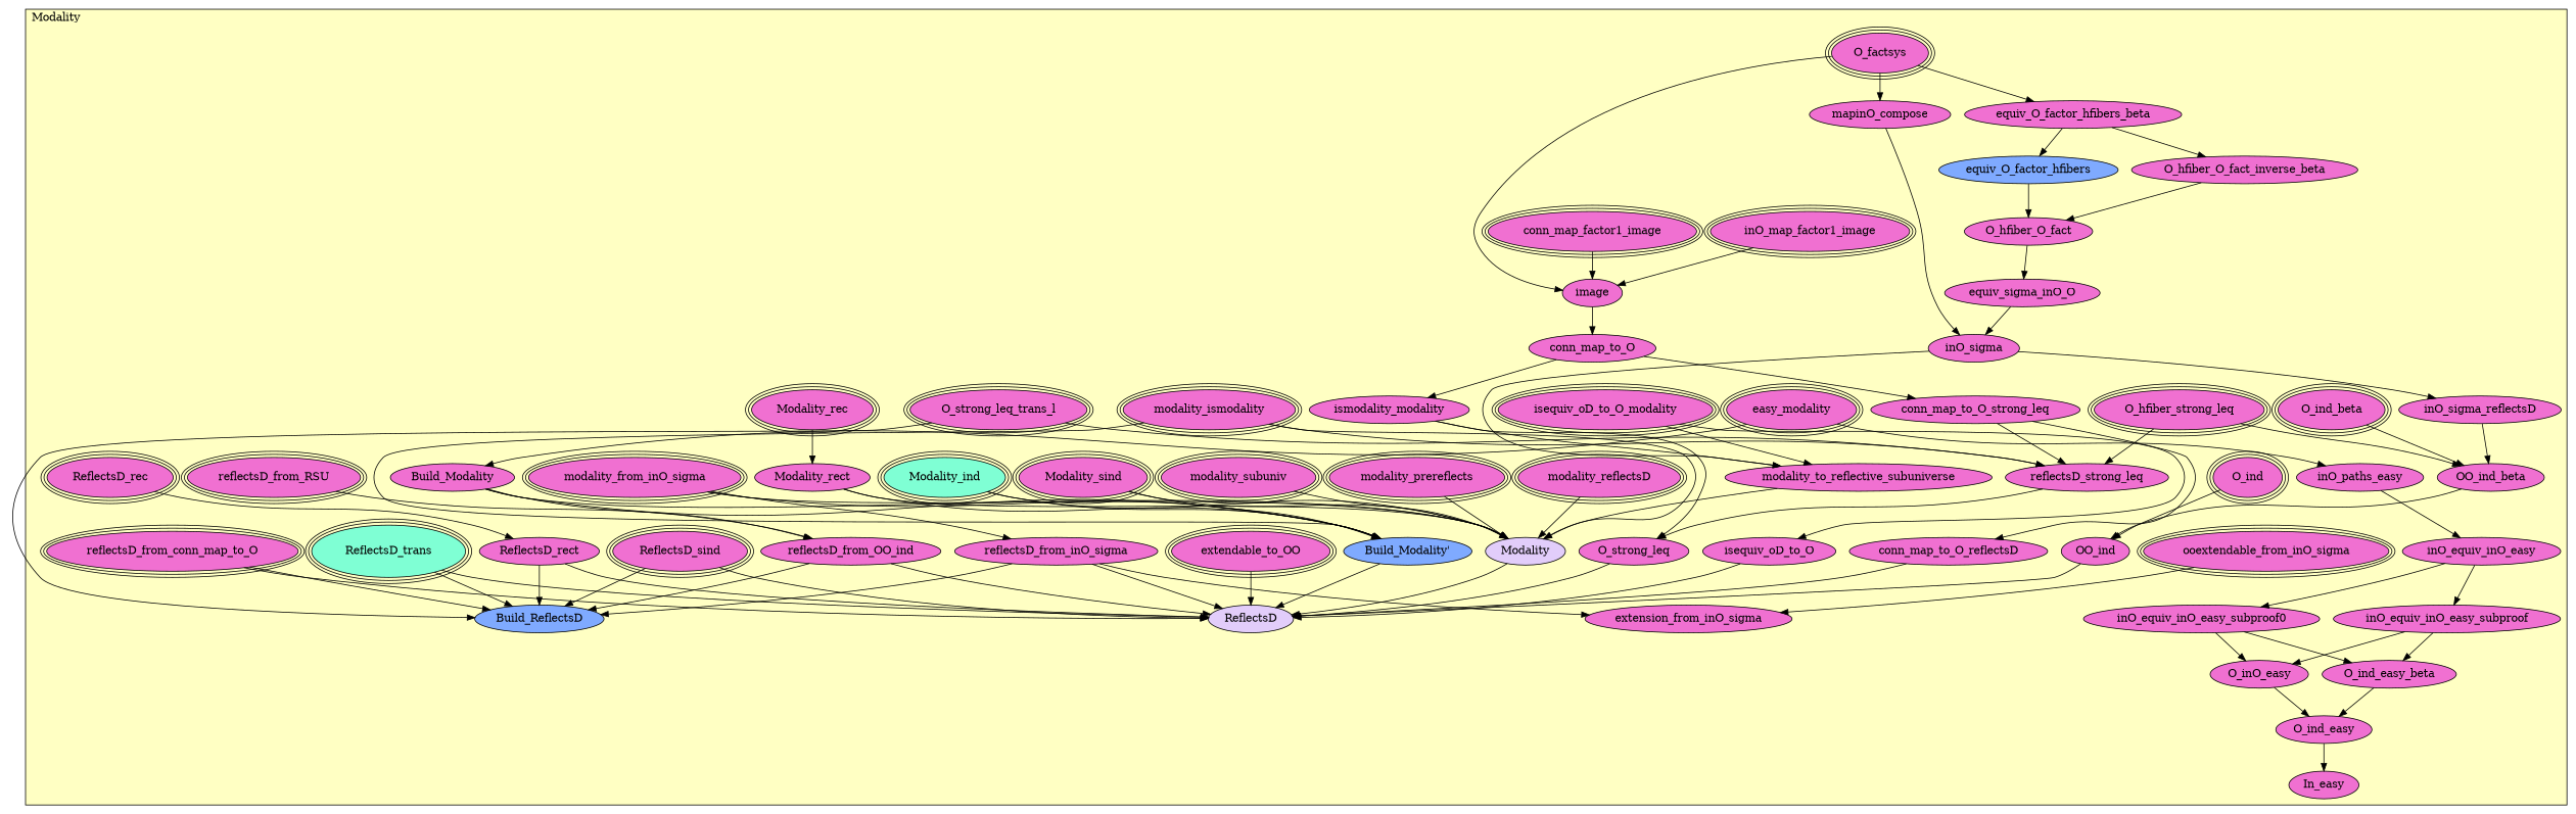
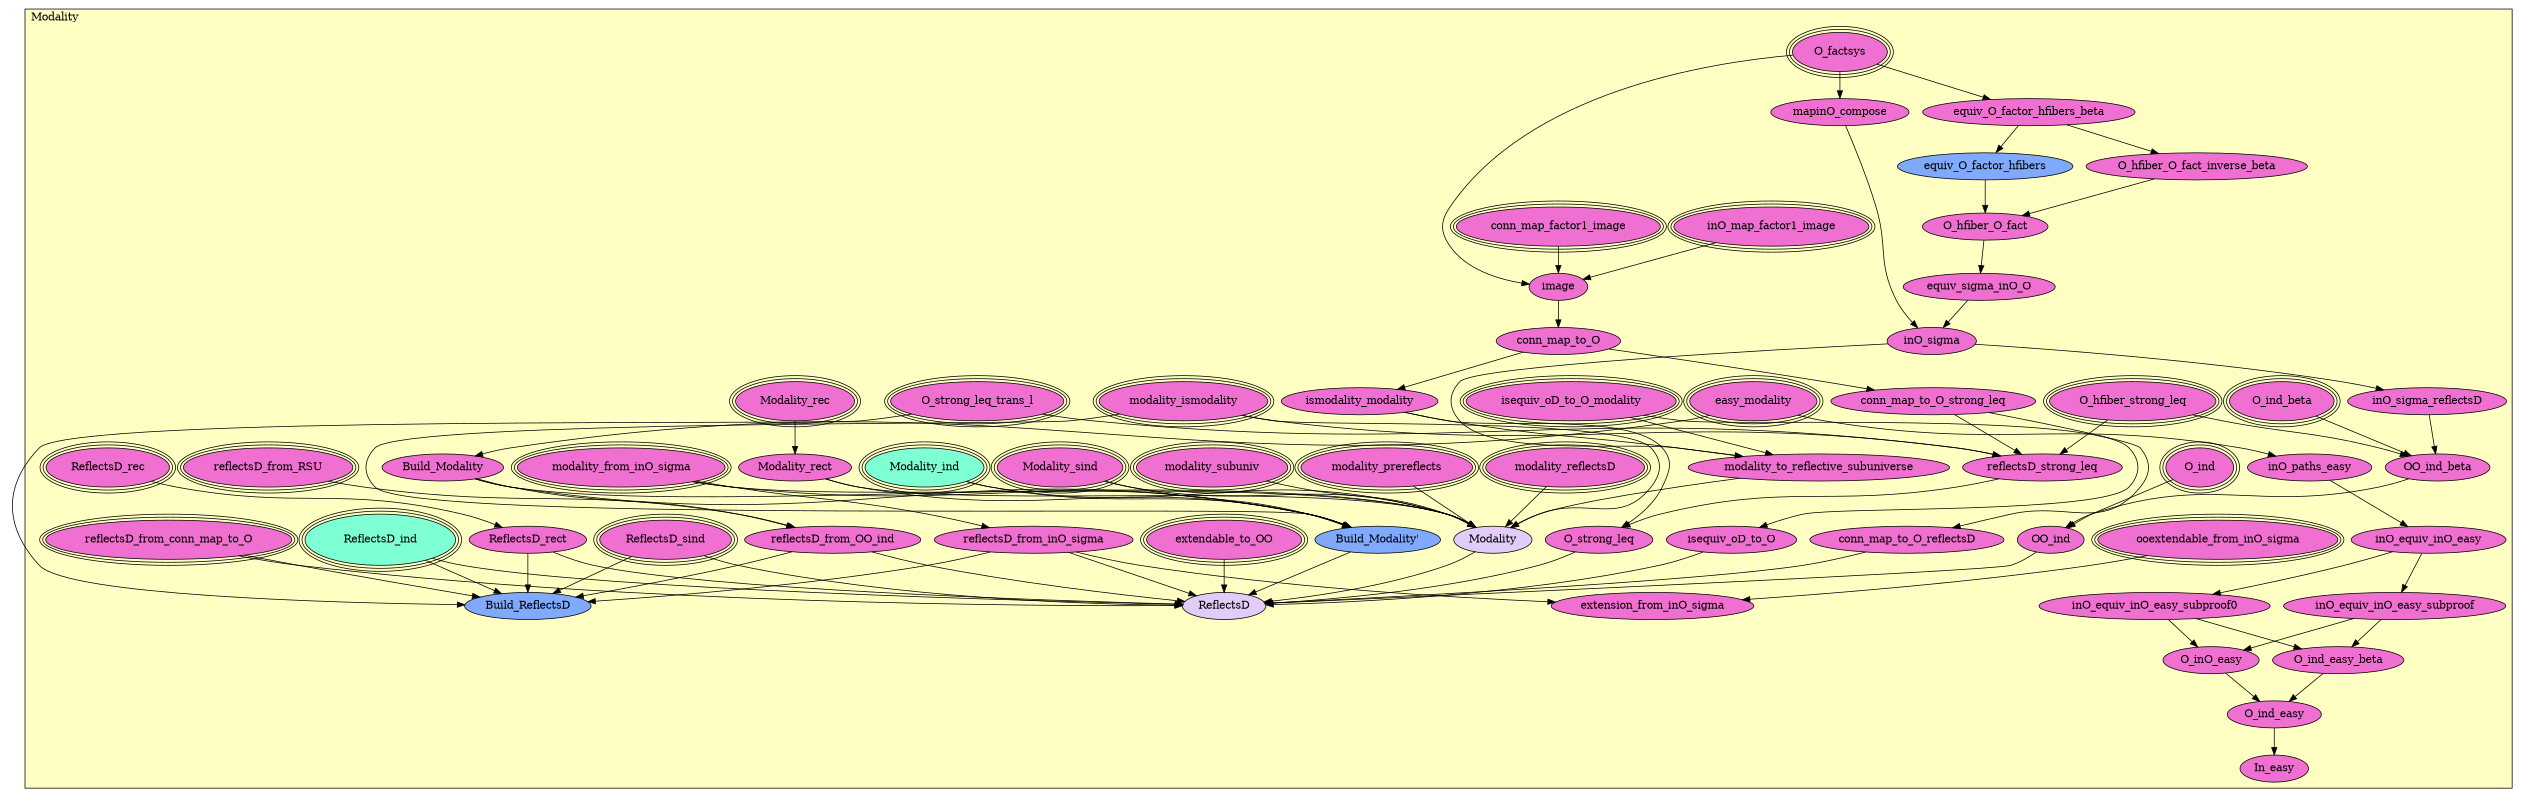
  digraph {
    node [fillcolor="#F070D1" style=filled]
    n1 [label=O_factsys peripheries=3]
    n2 [label=equiv_O_factor_hfibers_beta]
    n3 [fillcolor="#7FAAFF" label=equiv_O_factor_hfibers]
    n4 [label=O_hfiber_O_fact_inverse_beta]
    n5 [label=O_hfiber_O_fact]
    n6 [label=inO_map_factor1_image peripheries=3]
    n7 [label=conn_map_factor1_image peripheries=3]
    n8 [label=image]
    n9 [label=easy_modality peripheries=3]
    n10 [label=inO_paths_easy]
    n11 [label=inO_equiv_inO_easy]
    n12 [label=inO_equiv_inO_easy_subproof0]
    n13 [label=inO_equiv_inO_easy_subproof]
    n14 [label=O_inO_easy]
    n15 [label=O_ind_easy_beta]
    n16 [label=O_ind_easy]
    n17 [label=In_easy]
    n18 [label=conn_map_to_O]
    n19 [label=conn_map_to_O_strong_leq]
    n20 [label=reflectsD_from_conn_map_to_O peripheries=3]
    n21 [label=conn_map_to_O_reflectsD]
    n22 [label=modality_from_inO_sigma peripheries=3]
    n23 [label=reflectsD_from_inO_sigma]
    n24 [label=ooextendable_from_inO_sigma peripheries=3]
    n25 [label=extension_from_inO_sigma]
    n26 [label=equiv_sigma_inO_O]
    n27 [label=mapinO_compose]
    n28 [label=inO_sigma]
    n29 [label=inO_sigma_reflectsD]
    n30 [label=isequiv_oD_to_O_modality peripheries=3]
    n31 [label=Build_Modality]
    n32 [label=O_ind_beta peripheries=3]
    n33 [label=O_ind peripheries=3]
    n34 [label=modality_ismodality peripheries=3]
    n35 [label=ismodality_modality]
    n36 [label=modality_to_reflective_subuniverse]
    n37 [label=modality_reflectsD peripheries=3]
    n38 [label=modality_prereflects peripheries=3]
    n39 [label=modality_subuniv peripheries=3]
    n40 [label=Modality_sind peripheries=3]
    n41 [label=Modality_rec peripheries=3]
    n42 [fillcolor="#7FFFD4" label=Modality_ind peripheries=3]
    n43 [label=Modality_rect]
    n44 [fillcolor="#7FAAFF" label="Build_Modality'"]
    n45 [fillcolor="#E2CDFA" label=Modality]
    n46 [label=O_strong_leq_trans_l peripheries=3]
    n47 [label=O_hfiber_strong_leq peripheries=3]
    n48 [label=reflectsD_strong_leq]
    n49 [label=O_strong_leq]
    n50 [label=isequiv_oD_to_O]
    n51 [label=reflectsD_from_RSU peripheries=3]
    n52 [label=reflectsD_from_OO_ind]
    n53 [label=OO_ind_beta]
    n54 [label=OO_ind]
    n55 [label=extendable_to_OO peripheries=3]
    n56 [label=ReflectsD_sind peripheries=3]
    n57 [label=ReflectsD_rec peripheries=3]
-   n58 [fillcolor="#7FFFD4" label=ReflectsD_trans peripheries=3]
+   n58 [fillcolor="#7FFFD4" label=ReflectsD_ind peripheries=3]
    n59 [label=ReflectsD_rect]
    n60 [fillcolor="#7FAAFF" label=Build_ReflectsD]
    n61 [fillcolor="#E2CDFA" label=ReflectsD]
    subgraph cluster_1 {
      fillcolor="#FFFFC3"
      label=Modality
      labeljust=l
      style=filled
      n1
      n2
      n3
      n4
      n5
      n6
      n7
      n8
      n9
      n10
      n11
      n12
      n13
      n14
      n15
      n16
      n17
      n18
      n19
      n20
      n21
      n22
      n23
      n24
      n25
      n26
      n27
      n28
      n29
      n30
      n31
      n32
      n33
      n34
      n35
      n36
      n37
      n38
      n39
      n40
      n41
      n42
      n43
      n44
      n45
      n46
      n47
      n48
      n49
      n50
      n51
      n52
      n53
      n54
      n55
      n56
      n57
      n58
      n59
      n60
      n61
    }
    n1 -> n2
    n1 -> n8
    n1 -> n27
    n2 -> n3
    n2 -> n4
    n3 -> n5
    n4 -> n5
    n5 -> n26
    n6 -> n8
    n7 -> n8
    n8 -> n18
    n9 -> n10
    n9 -> n31
    n10 -> n11
    n11 -> n12
    n11 -> n13
    n12 -> n14
    n12 -> n15
    n13 -> n14
    n13 -> n15
    n14 -> n16
    n15 -> n16
    n16 -> n17
    n18 -> n19
    n18 -> n35
    n19 -> n21
    n19 -> n48
    n20 -> n60
    n20 -> n61
    n21 -> n61
    n22 -> n23
    n22 -> n44
    n22 -> n45
    n23 -> n25
    n23 -> n60
    n23 -> n61
    n24 -> n25
    n26 -> n28
    n27 -> n28
    n28 -> n29
    n28 -> n36
    n29 -> n53
    n30 -> n36
    n30 -> n50
    n31 -> n44
    n31 -> n45
    n31 -> n52
    n32 -> n53
    n33 -> n54
    n34 -> n44
    n34 -> n45
    n34 -> n48
    n35 -> n36
    n35 -> n49
    n36 -> n45
    n37 -> n45
    n38 -> n45
    n39 -> n45
    n40 -> n44
    n40 -> n45
    n41 -> n43
    n42 -> n44
    n42 -> n45
    n43 -> n44
    n43 -> n45
    n44 -> n61
    n45 -> n61
    n46 -> n48
    n46 -> n60
    n47 -> n48
    n47 -> n53
    n48 -> n49
    n49 -> n61
    n50 -> n61
    n51 -> n52
    n52 -> n60
    n52 -> n61
    n53 -> n54
    n54 -> n61
    n55 -> n61
    n56 -> n60
    n56 -> n61
    n57 -> n59
    n58 -> n60
    n58 -> n61
    n59 -> n60
    n59 -> n61
  }
